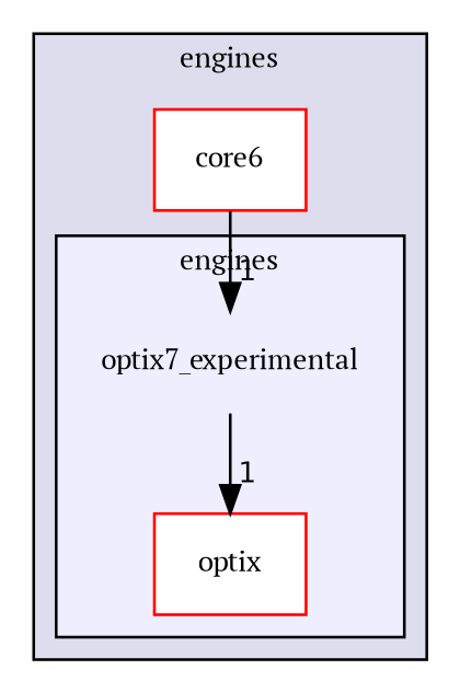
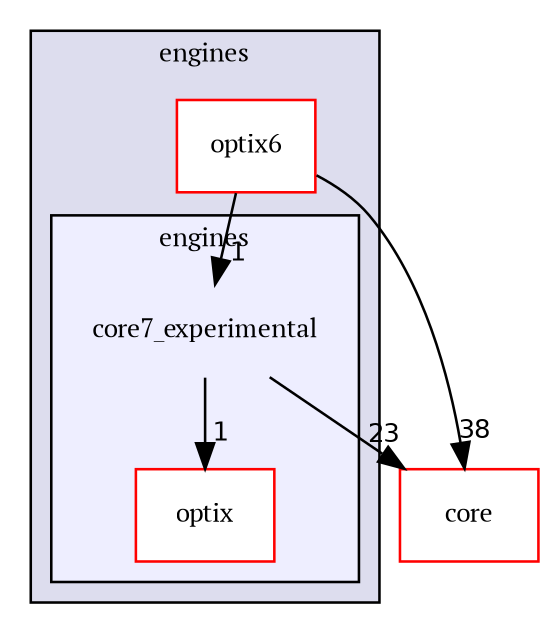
  digraph {
    compound=true
    fontname="PT Serif"
    node [fontname="PT Serif" fontsize=10 shape=box color=red fillcolor=white style=filled]
    edge [fontname="PT Serif" headlabel=1 labeldistance=1.5 labelfontname=Helvetica labelfontsize=10]
-   n1 [label=optix7_experimental shape=plaintext color="" fillcolor="" style=""]
+   n1 [label=core7_experimental shape=plaintext color="" fillcolor="" style=""]
    n2 [label=optix]
-   n3 [label=core6]
+   n3 [label=optix6]
+   n4 [label=core]
    subgraph cluster_1 {
      bgcolor="#ddddee"
      fontsize=10
      label=engines
      pencolor=black
      n3
      subgraph cluster_2 {
        bgcolor="#eeeeff"
        fontsize=10
        label=engines
        pencolor=black
        n1
        n2
      }
    }
    n1 -> n2
+   n1 -> n4 [headlabel=23]
    n3 -> n1
+   n3 -> n4 [headlabel=38]
  }
